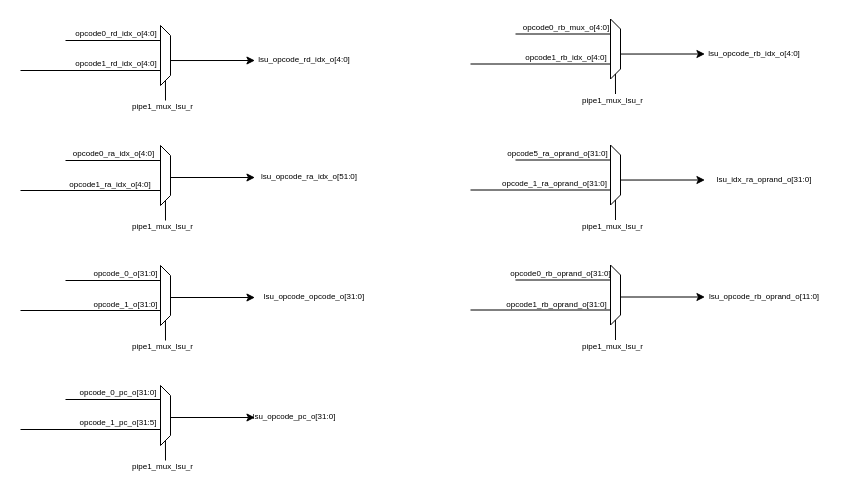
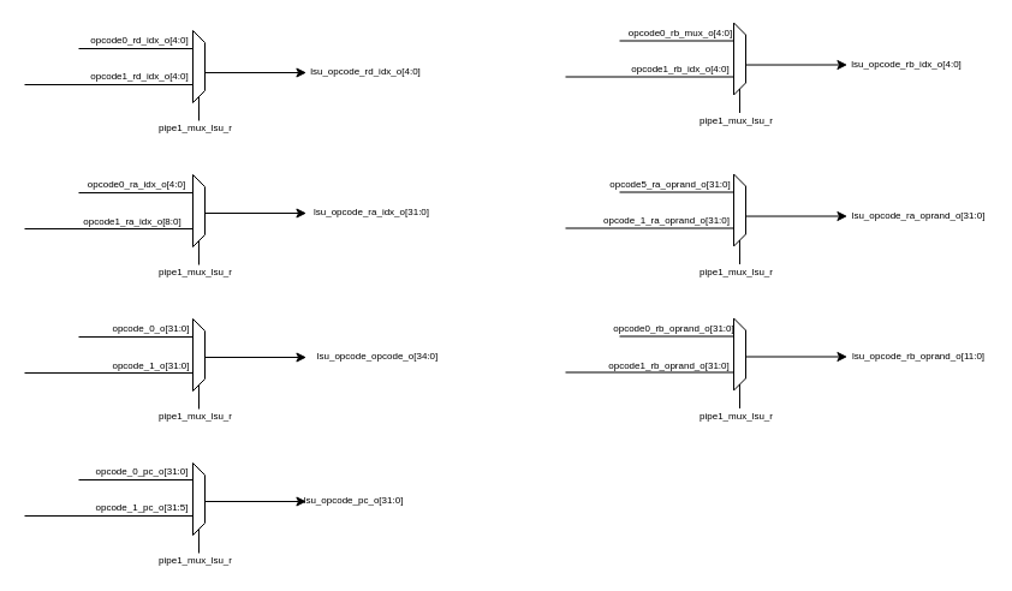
  <mxCell id="0" />
  <mxCell id="1" parent="0" />
  <mxCell id="2" value="" style="shape=trapezoid;perimeter=trapezoidPerimeter;whiteSpace=wrap;html=1;fixedSize=1;rotation=90;size=10;" vertex="1" parent="1"><mxGeometry x="135" y="50" width="60" height="10" as="geometry" /></mxCell>
  <mxCell id="3" value="" style="shape=trapezoid;perimeter=trapezoidPerimeter;whiteSpace=wrap;html=1;fixedSize=1;rotation=90;size=10;" vertex="1" parent="1"><mxGeometry x="135" y="170" width="60" height="10" as="geometry" /></mxCell>
  <mxCell id="4" value="" style="shape=trapezoid;perimeter=trapezoidPerimeter;whiteSpace=wrap;html=1;fixedSize=1;rotation=90;size=10;" vertex="1" parent="1"><mxGeometry x="135" y="290" width="60" height="10" as="geometry" /></mxCell>
  <mxCell id="5" value="" style="shape=trapezoid;perimeter=trapezoidPerimeter;whiteSpace=wrap;html=1;fixedSize=1;rotation=90;size=10;" vertex="1" parent="1"><mxGeometry x="135" y="410" width="60" height="10" as="geometry" /></mxCell>
  <mxCell id="6" value="" style="endArrow=none;html=1;rounded=0;entryX=0.25;entryY=1;entryDx=0;entryDy=0;" edge="1" parent="1" target="2"><mxGeometry width="50" height="50" relative="1" as="geometry"><mxPoint x="65" y="40" as="sourcePoint" /><mxPoint x="165" y="40" as="targetPoint" /></mxGeometry></mxCell>
  <mxCell id="7" value="&lt;font style=&quot;font-size: 8px;&quot;&gt;opcode0_rd_idx_o[4:0]&lt;/font&gt;" style="text;strokeColor=none;align=center;fillColor=none;html=1;verticalAlign=middle;whiteSpace=wrap;rounded=0;" vertex="1" parent="1"><mxGeometry x="71.75" y="27" width="88" height="10" as="geometry" /></mxCell>
  <mxCell id="8" value="" style="endArrow=none;html=1;rounded=0;entryX=0.25;entryY=1;entryDx=0;entryDy=0;exitX=0.997;exitY=0.113;exitDx=0;exitDy=0;exitPerimeter=0;" edge="1" parent="1"><mxGeometry width="50" height="50" relative="1" as="geometry"><mxPoint x="20" y="70" as="sourcePoint" /><mxPoint x="160" y="70" as="targetPoint" /></mxGeometry></mxCell>
  <mxCell id="9" value="&lt;font style=&quot;font-size: 8px;&quot;&gt;opcode1_rd_idx_o[4:0]&lt;/font&gt;" style="text;strokeColor=none;align=center;fillColor=none;html=1;verticalAlign=middle;whiteSpace=wrap;rounded=0;" vertex="1" parent="1"><mxGeometry x="74" y="57" width="83.5" height="10" as="geometry" /></mxCell>
  <mxCell id="10" value="" style="endArrow=none;html=1;rounded=0;entryX=0.25;entryY=1;entryDx=0;entryDy=0;" edge="1" parent="1"><mxGeometry width="50" height="50" relative="1" as="geometry"><mxPoint x="65" y="160" as="sourcePoint" /><mxPoint x="160" y="160" as="targetPoint" /></mxGeometry></mxCell>
- <mxCell id="11" value="&lt;font style=&quot;font-size: 8px;&quot;&gt;opcode1_ra_idx_o[4:0]&lt;/font&gt;" style="text;strokeColor=none;align=center;fillColor=none;html=1;verticalAlign=middle;whiteSpace=wrap;rounded=0;" vertex="1" parent="1"><mxGeometry x="71.75" y="178" width="76" height="10" as="geometry" /></mxCell>
+ <mxCell id="11" value="&lt;font style=&quot;font-size: 8px;&quot;&gt;opcode1_ra_idx_o[8:0]&lt;/font&gt;" style="text;strokeColor=none;align=center;fillColor=none;html=1;verticalAlign=middle;whiteSpace=wrap;rounded=0;" vertex="1" parent="1"><mxGeometry x="71.75" y="178" width="76" height="10" as="geometry" /></mxCell>
  <mxCell id="12" value="" style="endArrow=none;html=1;rounded=0;entryX=0.25;entryY=1;entryDx=0;entryDy=0;exitX=0.997;exitY=0.113;exitDx=0;exitDy=0;exitPerimeter=0;" edge="1" parent="1"><mxGeometry width="50" height="50" relative="1" as="geometry"><mxPoint x="20" y="190" as="sourcePoint" /><mxPoint x="160" y="190" as="targetPoint" /></mxGeometry></mxCell>
  <mxCell id="13" value="&lt;font style=&quot;font-size: 8px;&quot;&gt;opcode0_ra_idx_o[4:0]&lt;/font&gt;" style="text;strokeColor=none;align=center;fillColor=none;html=1;verticalAlign=middle;whiteSpace=wrap;rounded=0;" vertex="1" parent="1"><mxGeometry x="67.25" y="147" width="92.5" height="10" as="geometry" /></mxCell>
  <mxCell id="14" value="" style="endArrow=none;html=1;rounded=0;entryX=0.25;entryY=1;entryDx=0;entryDy=0;" edge="1" parent="1"><mxGeometry width="50" height="50" relative="1" as="geometry"><mxPoint x="65" y="280" as="sourcePoint" /><mxPoint x="160" y="280" as="targetPoint" /></mxGeometry></mxCell>
  <mxCell id="15" value="&lt;font style=&quot;font-size: 8px;&quot;&gt;opcode_0_o[31:0]&lt;/font&gt;" style="text;strokeColor=none;align=center;fillColor=none;html=1;verticalAlign=middle;whiteSpace=wrap;rounded=0;" vertex="1" parent="1"><mxGeometry x="92.5" y="267" width="65" height="10" as="geometry" /></mxCell>
  <mxCell id="16" value="" style="endArrow=none;html=1;rounded=0;entryX=0.25;entryY=1;entryDx=0;entryDy=0;exitX=0.997;exitY=0.113;exitDx=0;exitDy=0;exitPerimeter=0;" edge="1" parent="1"><mxGeometry width="50" height="50" relative="1" as="geometry"><mxPoint x="20" y="310" as="sourcePoint" /><mxPoint x="160" y="310" as="targetPoint" /></mxGeometry></mxCell>
  <mxCell id="17" value="&lt;font style=&quot;font-size: 8px;&quot;&gt;opcode_1_o[31:0]&lt;/font&gt;" style="text;strokeColor=none;align=center;fillColor=none;html=1;verticalAlign=middle;whiteSpace=wrap;rounded=0;" vertex="1" parent="1"><mxGeometry x="93" y="298" width="65" height="10" as="geometry" /></mxCell>
  <mxCell id="18" value="" style="endArrow=none;html=1;rounded=0;entryX=0.25;entryY=1;entryDx=0;entryDy=0;" edge="1" parent="1"><mxGeometry width="50" height="50" relative="1" as="geometry"><mxPoint x="65" y="399" as="sourcePoint" /><mxPoint x="160" y="399" as="targetPoint" /></mxGeometry></mxCell>
  <mxCell id="19" value="&lt;font style=&quot;font-size: 8px;&quot;&gt;opcode_0_pc_o[31:0]&lt;/font&gt;" style="text;strokeColor=none;align=center;fillColor=none;html=1;verticalAlign=middle;whiteSpace=wrap;rounded=0;" vertex="1" parent="1"><mxGeometry x="78" y="386" width="80" height="10" as="geometry" /></mxCell>
  <mxCell id="20" value="" style="endArrow=none;html=1;rounded=0;entryX=0.25;entryY=1;entryDx=0;entryDy=0;exitX=0.997;exitY=0.113;exitDx=0;exitDy=0;exitPerimeter=0;" edge="1" parent="1"><mxGeometry width="50" height="50" relative="1" as="geometry"><mxPoint x="20" y="429" as="sourcePoint" /><mxPoint x="160" y="429" as="targetPoint" /></mxGeometry></mxCell>
  <mxCell id="21" value="&lt;font style=&quot;font-size: 8px;&quot;&gt;opcode_1_pc_o[31:5]&lt;/font&gt;" style="text;strokeColor=none;align=center;fillColor=none;html=1;verticalAlign=middle;whiteSpace=wrap;rounded=0;" vertex="1" parent="1"><mxGeometry x="78" y="416" width="80" height="10" as="geometry" /></mxCell>
  <mxCell id="22" value="" style="endArrow=none;html=1;rounded=0;" edge="1" parent="1"><mxGeometry width="50" height="50" relative="1" as="geometry"><mxPoint x="165" y="100" as="sourcePoint" /><mxPoint x="164.94" y="80" as="targetPoint" /></mxGeometry></mxCell>
  <mxCell id="23" value="&lt;font style=&quot;font-size: 8px;&quot;&gt;pipe1_mux_lsu_r&lt;/font&gt;" style="text;strokeColor=none;align=center;fillColor=none;html=1;verticalAlign=middle;whiteSpace=wrap;rounded=0;" vertex="1" parent="1"><mxGeometry x="130" y="100" width="65" height="10" as="geometry" /></mxCell>
  <mxCell id="24" value="" style="endArrow=none;html=1;rounded=0;" edge="1" parent="1"><mxGeometry width="50" height="50" relative="1" as="geometry"><mxPoint x="165" y="220" as="sourcePoint" /><mxPoint x="164.94" y="200" as="targetPoint" /></mxGeometry></mxCell>
  <mxCell id="25" value="&lt;font style=&quot;font-size: 8px;&quot;&gt;pipe1_mux_lsu_r&lt;/font&gt;" style="text;strokeColor=none;align=center;fillColor=none;html=1;verticalAlign=middle;whiteSpace=wrap;rounded=0;" vertex="1" parent="1"><mxGeometry x="130" y="220" width="65" height="10" as="geometry" /></mxCell>
  <mxCell id="26" value="" style="endArrow=none;html=1;rounded=0;" edge="1" parent="1"><mxGeometry width="50" height="50" relative="1" as="geometry"><mxPoint x="165" y="340" as="sourcePoint" /><mxPoint x="164.94" y="320" as="targetPoint" /></mxGeometry></mxCell>
  <mxCell id="27" value="&lt;font style=&quot;font-size: 8px;&quot;&gt;pipe1_mux_lsu_r&lt;/font&gt;" style="text;strokeColor=none;align=center;fillColor=none;html=1;verticalAlign=middle;whiteSpace=wrap;rounded=0;" vertex="1" parent="1"><mxGeometry x="130" y="340" width="65" height="10" as="geometry" /></mxCell>
  <mxCell id="28" value="" style="endArrow=none;html=1;rounded=0;" edge="1" parent="1"><mxGeometry width="50" height="50" relative="1" as="geometry"><mxPoint x="165" y="460" as="sourcePoint" /><mxPoint x="164.94" y="440" as="targetPoint" /></mxGeometry></mxCell>
  <mxCell id="29" value="&lt;font style=&quot;font-size: 8px;&quot;&gt;pipe1_mux_lsu_r&lt;/font&gt;" style="text;strokeColor=none;align=center;fillColor=none;html=1;verticalAlign=middle;whiteSpace=wrap;rounded=0;" vertex="1" parent="1"><mxGeometry x="130" y="460" width="65" height="10" as="geometry" /></mxCell>
  <mxCell id="30" value="" style="endArrow=classic;html=1;rounded=0;exitX=0.584;exitY=-0.016;exitDx=0;exitDy=0;exitPerimeter=0;endFill=1;" edge="1" parent="1" source="2"><mxGeometry width="50" height="50" relative="1" as="geometry"><mxPoint x="170" y="77" as="sourcePoint" /><mxPoint x="254.444" y="60" as="targetPoint" /></mxGeometry></mxCell>
  <mxCell id="31" value="&lt;font style=&quot;font-size: 8px;&quot;&gt;lsu_opcode_rd_idx_o[4:0]&lt;/font&gt;" style="text;strokeColor=none;align=center;fillColor=none;html=1;verticalAlign=middle;whiteSpace=wrap;rounded=0;" vertex="1" parent="1"><mxGeometry x="258" y="53" width="92" height="10" as="geometry" /></mxCell>
  <mxCell id="32" value="" style="endArrow=classic;html=1;rounded=0;exitX=0.584;exitY=-0.016;exitDx=0;exitDy=0;exitPerimeter=0;endFill=1;" edge="1" parent="1"><mxGeometry width="50" height="50" relative="1" as="geometry"><mxPoint x="170" y="177" as="sourcePoint" /><mxPoint x="254.444" y="177" as="targetPoint" /></mxGeometry></mxCell>
- <mxCell id="33" value="&lt;font style=&quot;font-size: 8px;&quot;&gt;lsu_opcode_ra_idx_o[51:0]&lt;/font&gt;" style="text;strokeColor=none;align=center;fillColor=none;html=1;verticalAlign=middle;whiteSpace=wrap;rounded=0;" vertex="1" parent="1"><mxGeometry x="258" y="170" width="102" height="10" as="geometry" /></mxCell>
+ <mxCell id="33" value="&lt;font style=&quot;font-size: 8px;&quot;&gt;lsu_opcode_ra_idx_o[31:0]&lt;/font&gt;" style="text;strokeColor=none;align=center;fillColor=none;html=1;verticalAlign=middle;whiteSpace=wrap;rounded=0;" vertex="1" parent="1"><mxGeometry x="258" y="170" width="102" height="10" as="geometry" /></mxCell>
  <mxCell id="34" value="" style="endArrow=classic;html=1;rounded=0;exitX=0.584;exitY=-0.016;exitDx=0;exitDy=0;exitPerimeter=0;endFill=1;" edge="1" parent="1"><mxGeometry width="50" height="50" relative="1" as="geometry"><mxPoint x="170" y="297" as="sourcePoint" /><mxPoint x="254.444" y="297" as="targetPoint" /></mxGeometry></mxCell>
- <mxCell id="35" value="&lt;font style=&quot;font-size: 8px;&quot;&gt;lsu_opcode_opcode_o[31:0]&lt;/font&gt;" style="text;strokeColor=none;align=center;fillColor=none;html=1;verticalAlign=middle;whiteSpace=wrap;rounded=0;" vertex="1" parent="1"><mxGeometry x="258" y="290" width="112" height="10" as="geometry" /></mxCell>
+ <mxCell id="35" value="&lt;font style=&quot;font-size: 8px;&quot;&gt;lsu_opcode_opcode_o[34:0]&lt;/font&gt;" style="text;strokeColor=none;align=center;fillColor=none;html=1;verticalAlign=middle;whiteSpace=wrap;rounded=0;" vertex="1" parent="1"><mxGeometry x="258" y="290" width="112" height="10" as="geometry" /></mxCell>
  <mxCell id="36" value="" style="endArrow=classic;html=1;rounded=0;exitX=0.584;exitY=-0.016;exitDx=0;exitDy=0;exitPerimeter=0;endFill=1;" edge="1" parent="1"><mxGeometry width="50" height="50" relative="1" as="geometry"><mxPoint x="170" y="417" as="sourcePoint" /><mxPoint x="254.444" y="417" as="targetPoint" /></mxGeometry></mxCell>
  <mxCell id="37" value="&lt;font style=&quot;font-size: 8px;&quot;&gt;lsu_opcode_pc_o[31:0]&lt;/font&gt;" style="text;strokeColor=none;align=center;fillColor=none;html=1;verticalAlign=middle;whiteSpace=wrap;rounded=0;" vertex="1" parent="1"><mxGeometry x="258" y="410" width="72" height="10" as="geometry" /></mxCell>
  <mxCell id="38" value="" style="shape=trapezoid;perimeter=trapezoidPerimeter;whiteSpace=wrap;html=1;fixedSize=1;rotation=90;size=10;" vertex="1" parent="1"><mxGeometry x="585" y="169.5" width="60" height="10" as="geometry" /></mxCell>
  <mxCell id="39" value="" style="shape=trapezoid;perimeter=trapezoidPerimeter;whiteSpace=wrap;html=1;fixedSize=1;rotation=90;size=10;" vertex="1" parent="1"><mxGeometry x="585" y="289.5" width="60" height="10" as="geometry" /></mxCell>
  <mxCell id="40" value="" style="endArrow=none;html=1;rounded=0;entryX=0.25;entryY=1;entryDx=0;entryDy=0;" edge="1" parent="1" target="38"><mxGeometry width="50" height="50" relative="1" as="geometry"><mxPoint x="515" y="159.5" as="sourcePoint" /><mxPoint x="615" y="159.5" as="targetPoint" /></mxGeometry></mxCell>
  <mxCell id="41" value="&lt;font style=&quot;font-size: 8px;&quot;&gt;opcode_1_ra_oprand_o[31:0]&lt;/font&gt;" style="text;strokeColor=none;align=center;fillColor=none;html=1;verticalAlign=middle;whiteSpace=wrap;rounded=0;" vertex="1" parent="1"><mxGeometry x="502" y="176.5" width="105" height="10" as="geometry" /></mxCell>
  <mxCell id="42" value="" style="endArrow=none;html=1;rounded=0;entryX=0.25;entryY=1;entryDx=0;entryDy=0;exitX=0.997;exitY=0.113;exitDx=0;exitDy=0;exitPerimeter=0;" edge="1" parent="1"><mxGeometry width="50" height="50" relative="1" as="geometry"><mxPoint x="470" y="189.5" as="sourcePoint" /><mxPoint x="610" y="189.5" as="targetPoint" /></mxGeometry></mxCell>
  <mxCell id="43" value="&lt;font style=&quot;font-size: 8px;&quot;&gt;opcode5_ra_oprand_o[31:0]&lt;/font&gt;" style="text;strokeColor=none;align=center;fillColor=none;html=1;verticalAlign=middle;whiteSpace=wrap;rounded=0;" vertex="1" parent="1"><mxGeometry x="506.5" y="146.5" width="101" height="10" as="geometry" /></mxCell>
  <mxCell id="44" value="" style="endArrow=none;html=1;rounded=0;entryX=0.25;entryY=1;entryDx=0;entryDy=0;" edge="1" parent="1"><mxGeometry width="50" height="50" relative="1" as="geometry"><mxPoint x="515" y="279.5" as="sourcePoint" /><mxPoint x="610" y="279.5" as="targetPoint" /></mxGeometry></mxCell>
  <mxCell id="45" value="&lt;font style=&quot;font-size: 8px;&quot;&gt;opcode1_rb_oprand_o[31:0]&lt;/font&gt;" style="text;strokeColor=none;align=center;fillColor=none;html=1;verticalAlign=middle;whiteSpace=wrap;rounded=0;" vertex="1" parent="1"><mxGeometry x="504" y="297.5" width="105" height="10" as="geometry" /></mxCell>
  <mxCell id="46" value="" style="endArrow=none;html=1;rounded=0;entryX=0.25;entryY=1;entryDx=0;entryDy=0;exitX=0.997;exitY=0.113;exitDx=0;exitDy=0;exitPerimeter=0;" edge="1" parent="1"><mxGeometry width="50" height="50" relative="1" as="geometry"><mxPoint x="470" y="309.5" as="sourcePoint" /><mxPoint x="610" y="309.5" as="targetPoint" /></mxGeometry></mxCell>
  <mxCell id="47" value="&lt;font style=&quot;font-size: 8px;&quot;&gt;opcode0_rb_oprand_o[31:0]&lt;/font&gt;" style="text;strokeColor=none;align=center;fillColor=none;html=1;verticalAlign=middle;whiteSpace=wrap;rounded=0;" vertex="1" parent="1"><mxGeometry x="507.5" y="266.5" width="105" height="10" as="geometry" /></mxCell>
  <mxCell id="48" value="" style="endArrow=none;html=1;rounded=0;" edge="1" parent="1"><mxGeometry width="50" height="50" relative="1" as="geometry"><mxPoint x="615" y="219.5" as="sourcePoint" /><mxPoint x="614.94" y="199.5" as="targetPoint" /></mxGeometry></mxCell>
  <mxCell id="49" value="&lt;font style=&quot;font-size: 8px;&quot;&gt;pipe1_mux_lsu_r&lt;/font&gt;" style="text;strokeColor=none;align=center;fillColor=none;html=1;verticalAlign=middle;whiteSpace=wrap;rounded=0;" vertex="1" parent="1"><mxGeometry x="580" y="219.5" width="65" height="10" as="geometry" /></mxCell>
  <mxCell id="50" value="" style="endArrow=none;html=1;rounded=0;" edge="1" parent="1"><mxGeometry width="50" height="50" relative="1" as="geometry"><mxPoint x="615" y="339.5" as="sourcePoint" /><mxPoint x="614.94" y="319.5" as="targetPoint" /></mxGeometry></mxCell>
  <mxCell id="51" value="&lt;font style=&quot;font-size: 8px;&quot;&gt;pipe1_mux_lsu_r&lt;/font&gt;" style="text;strokeColor=none;align=center;fillColor=none;html=1;verticalAlign=middle;whiteSpace=wrap;rounded=0;" vertex="1" parent="1"><mxGeometry x="580" y="339.5" width="65" height="10" as="geometry" /></mxCell>
  <mxCell id="52" value="" style="endArrow=classic;html=1;rounded=0;exitX=0.584;exitY=-0.016;exitDx=0;exitDy=0;exitPerimeter=0;endFill=1;" edge="1" parent="1" source="38"><mxGeometry width="50" height="50" relative="1" as="geometry"><mxPoint x="620" y="196.5" as="sourcePoint" /><mxPoint x="704.444" y="179.5" as="targetPoint" /></mxGeometry></mxCell>
- <mxCell id="53" value="&lt;font style=&quot;font-size: 8px;&quot;&gt;lsu_idx_ra_oprand_o[31:0]&lt;/font&gt;" style="text;strokeColor=none;align=center;fillColor=none;html=1;verticalAlign=middle;whiteSpace=wrap;rounded=0;" vertex="1" parent="1"><mxGeometry x="708" y="172.5" width="112" height="10" as="geometry" /></mxCell>
+ <mxCell id="53" value="&lt;font style=&quot;font-size: 8px;&quot;&gt;lsu_opcode_ra_oprand_o[31:0]&lt;/font&gt;" style="text;strokeColor=none;align=center;fillColor=none;html=1;verticalAlign=middle;whiteSpace=wrap;rounded=0;" vertex="1" parent="1"><mxGeometry x="708" y="172.5" width="112" height="10" as="geometry" /></mxCell>
  <mxCell id="54" value="" style="endArrow=classic;html=1;rounded=0;exitX=0.584;exitY=-0.016;exitDx=0;exitDy=0;exitPerimeter=0;endFill=1;" edge="1" parent="1"><mxGeometry width="50" height="50" relative="1" as="geometry"><mxPoint x="620" y="296.5" as="sourcePoint" /><mxPoint x="704.444" y="296.5" as="targetPoint" /></mxGeometry></mxCell>
  <mxCell id="55" value="&lt;font style=&quot;font-size: 8px;&quot;&gt;lsu_opcode_rb_oprand_o[11:0]&lt;/font&gt;" style="text;strokeColor=none;align=center;fillColor=none;html=1;verticalAlign=middle;whiteSpace=wrap;rounded=0;" vertex="1" parent="1"><mxGeometry x="708" y="289.5" width="112" height="10" as="geometry" /></mxCell>
  <mxCell id="56" value="" style="shape=trapezoid;perimeter=trapezoidPerimeter;whiteSpace=wrap;html=1;fixedSize=1;rotation=90;size=10;" vertex="1" parent="1"><mxGeometry x="585" y="43.5" width="60" height="10" as="geometry" /></mxCell>
  <mxCell id="57" value="" style="endArrow=none;html=1;rounded=0;entryX=0.25;entryY=1;entryDx=0;entryDy=0;" edge="1" parent="1" target="56"><mxGeometry width="50" height="50" relative="1" as="geometry"><mxPoint x="515" y="33.5" as="sourcePoint" /><mxPoint x="615" y="33.5" as="targetPoint" /></mxGeometry></mxCell>
  <mxCell id="58" value="&lt;font style=&quot;font-size: 8px;&quot;&gt;opcode0_rb_mux_o[4:0]&lt;/font&gt;" style="text;strokeColor=none;align=center;fillColor=none;html=1;verticalAlign=middle;whiteSpace=wrap;rounded=0;" vertex="1" parent="1"><mxGeometry x="521.75" y="20.5" width="88" height="10" as="geometry" /></mxCell>
  <mxCell id="59" value="" style="endArrow=none;html=1;rounded=0;entryX=0.25;entryY=1;entryDx=0;entryDy=0;exitX=0.997;exitY=0.113;exitDx=0;exitDy=0;exitPerimeter=0;" edge="1" parent="1"><mxGeometry width="50" height="50" relative="1" as="geometry"><mxPoint x="470" y="63.5" as="sourcePoint" /><mxPoint x="610" y="63.5" as="targetPoint" /></mxGeometry></mxCell>
  <mxCell id="60" value="&lt;font style=&quot;font-size: 8px;&quot;&gt;opcode1_rb_idx_o[4:0]&lt;/font&gt;" style="text;strokeColor=none;align=center;fillColor=none;html=1;verticalAlign=middle;whiteSpace=wrap;rounded=0;" vertex="1" parent="1"><mxGeometry x="524" y="50.5" width="83.5" height="10" as="geometry" /></mxCell>
  <mxCell id="61" value="" style="endArrow=none;html=1;rounded=0;" edge="1" parent="1"><mxGeometry width="50" height="50" relative="1" as="geometry"><mxPoint x="615" y="93.5" as="sourcePoint" /><mxPoint x="614.94" y="73.5" as="targetPoint" /></mxGeometry></mxCell>
  <mxCell id="62" value="&lt;font style=&quot;font-size: 8px;&quot;&gt;pipe1_mux_lsu_r&lt;/font&gt;" style="text;strokeColor=none;align=center;fillColor=none;html=1;verticalAlign=middle;whiteSpace=wrap;rounded=0;" vertex="1" parent="1"><mxGeometry x="580" y="93.5" width="65" height="10" as="geometry" /></mxCell>
  <mxCell id="63" value="" style="endArrow=classic;html=1;rounded=0;exitX=0.584;exitY=-0.016;exitDx=0;exitDy=0;exitPerimeter=0;endFill=1;" edge="1" parent="1" source="56"><mxGeometry width="50" height="50" relative="1" as="geometry"><mxPoint x="620" y="70.5" as="sourcePoint" /><mxPoint x="704.444" y="53.5" as="targetPoint" /></mxGeometry></mxCell>
  <mxCell id="64" value="&lt;font style=&quot;font-size: 8px;&quot;&gt;lsu_opcode_rb_idx_o[4:0]&lt;/font&gt;" style="text;strokeColor=none;align=center;fillColor=none;html=1;verticalAlign=middle;whiteSpace=wrap;rounded=0;" vertex="1" parent="1"><mxGeometry x="708" y="46.5" width="92" height="10" as="geometry" /></mxCell>
